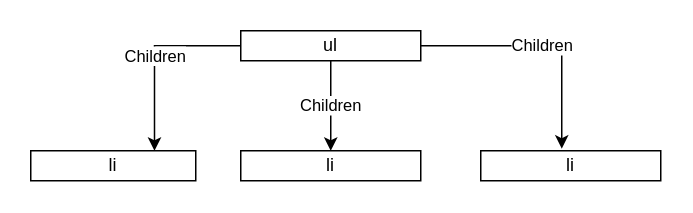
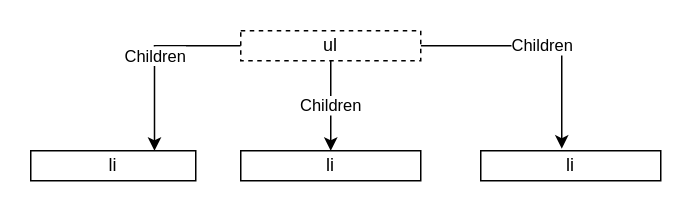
  <mxCell id="0" />
  <mxCell id="1" parent="0" />
  <mxCell id="2" value="Children" style="edgeStyle=orthogonalEdgeStyle;rounded=0;orthogonalLoop=1;jettySize=auto;html=1;entryX=0.75;entryY=0;entryDx=0;entryDy=0;" edge="1" parent="1" source="5" target="6"><mxGeometry relative="1" as="geometry" /></mxCell>
  <mxCell id="3" value="Children" style="edgeStyle=orthogonalEdgeStyle;rounded=0;orthogonalLoop=1;jettySize=auto;html=1;entryX=0.5;entryY=0;entryDx=0;entryDy=0;" edge="1" parent="1" source="5" target="7"><mxGeometry relative="1" as="geometry" /></mxCell>
  <mxCell id="4" value="Children" style="edgeStyle=orthogonalEdgeStyle;rounded=0;orthogonalLoop=1;jettySize=auto;html=1;entryX=0.45;entryY=-0.07;entryDx=0;entryDy=0;entryPerimeter=0;" edge="1" parent="1" source="5" target="8"><mxGeometry relative="1" as="geometry" /></mxCell>
- <mxCell id="5" value="ul" style="rounded=0;whiteSpace=wrap;html=1;" vertex="1" parent="1"><mxGeometry x="160" y="20" width="120" height="20" as="geometry" /></mxCell>
+ <mxCell id="5" value="ul" style="rounded=0;whiteSpace=wrap;html=1;dashed=1;" vertex="1" parent="1"><mxGeometry x="160" y="20" width="120" height="20" as="geometry" /></mxCell>
  <mxCell id="6" value="li" style="rounded=0;whiteSpace=wrap;html=1;" vertex="1" parent="1"><mxGeometry x="20" y="100" width="110" height="20" as="geometry" /></mxCell>
  <mxCell id="7" value="li" style="rounded=0;whiteSpace=wrap;html=1;" vertex="1" parent="1"><mxGeometry x="160" y="100" width="120" height="20" as="geometry" /></mxCell>
  <mxCell id="8" value="li" style="rounded=0;whiteSpace=wrap;html=1;" vertex="1" parent="1"><mxGeometry x="320" y="100" width="120" height="20" as="geometry" /></mxCell>
